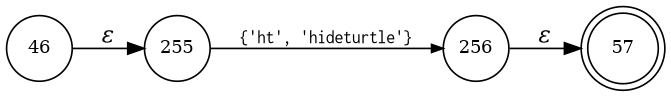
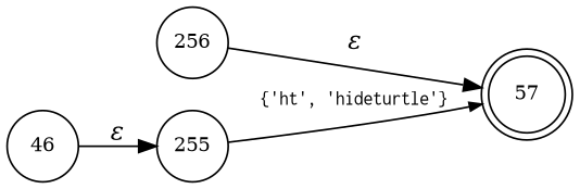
  digraph {
    rankdir=LR
    node [fixedsize=true fontsize=11 shape=circle peripheries=1]
    edge [fontname="Times-Italic"]
    n1 [label=57 shape=doublecircle width=.6 peripheries=""]
    n2 [label=256 width=.55]
    n3 [label=46 width=.55]
    n4 [label=255 width=.55]
    n2 -> n1 [label="&epsilon;"]
    n3 -> n4 [label="&epsilon;"]
-   n4 -> n2 [arrowhead=normal arrowsize=.7 fontname=Courier fontsize=11 label="{'ht', 'hideturtle'}"]
+   n4 -> n1 [arrowhead=normal arrowsize=.7 fontname=Courier fontsize=11 label="{'ht', 'hideturtle'}"]
  }
